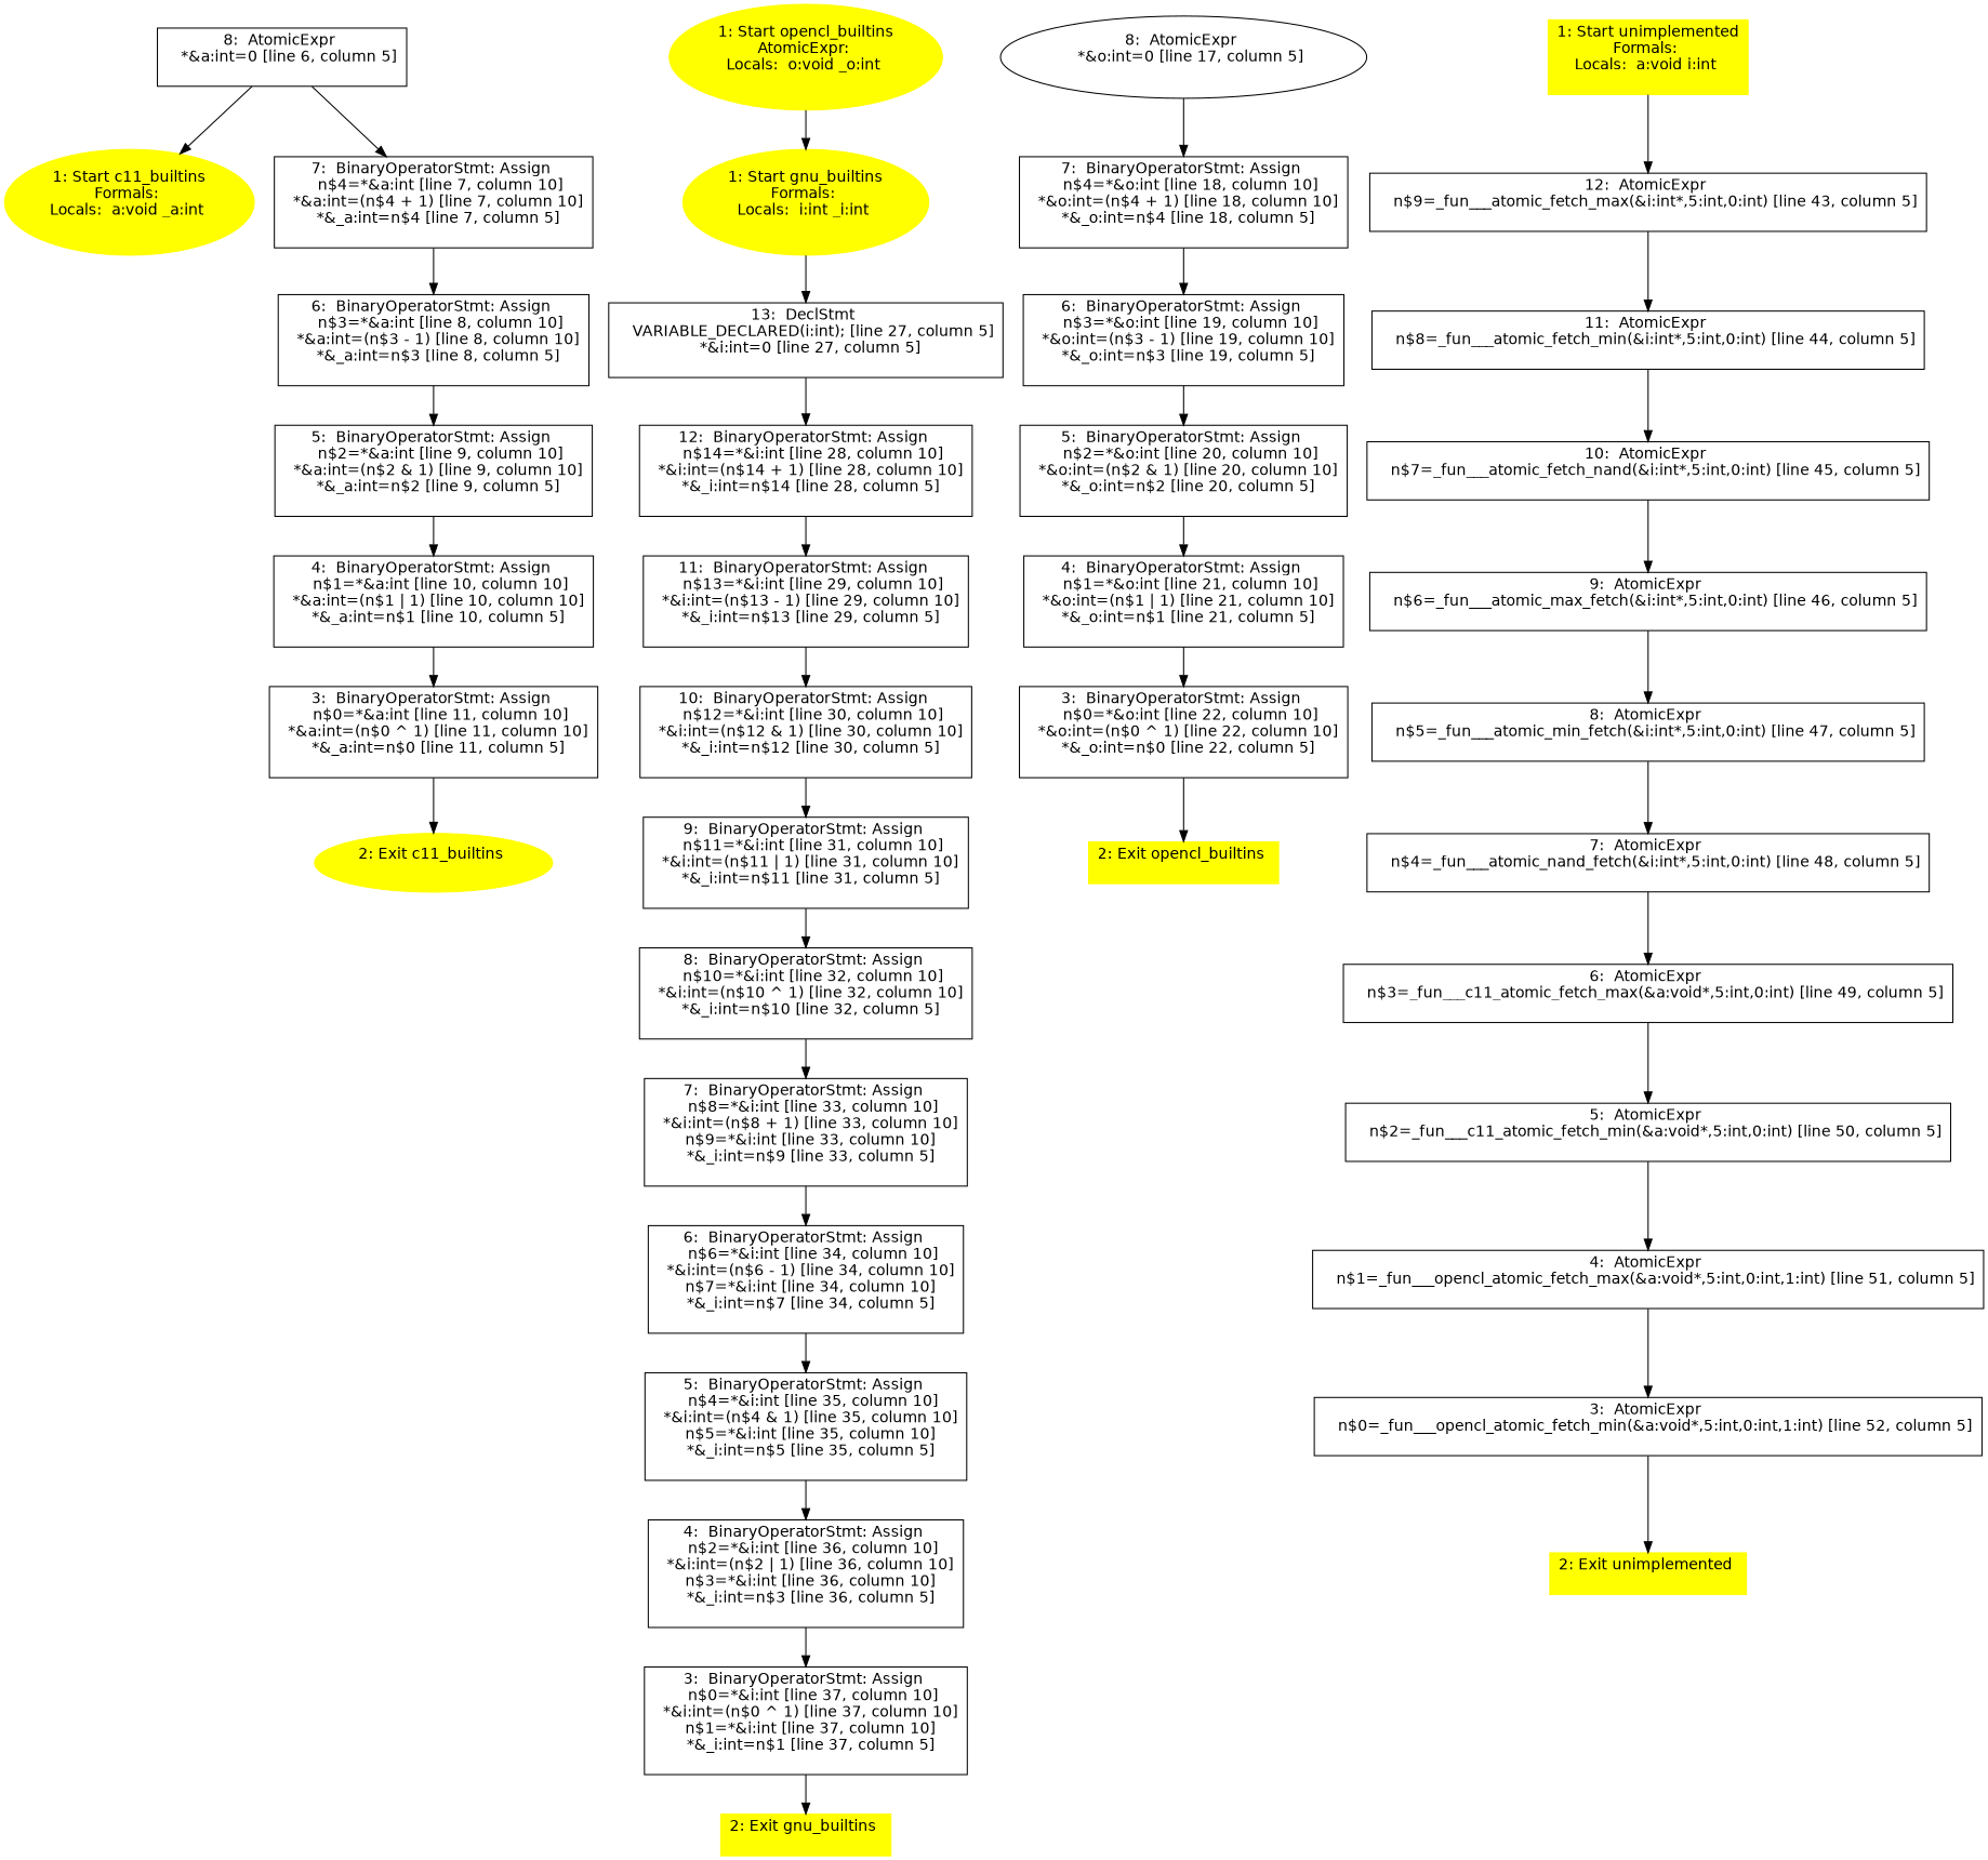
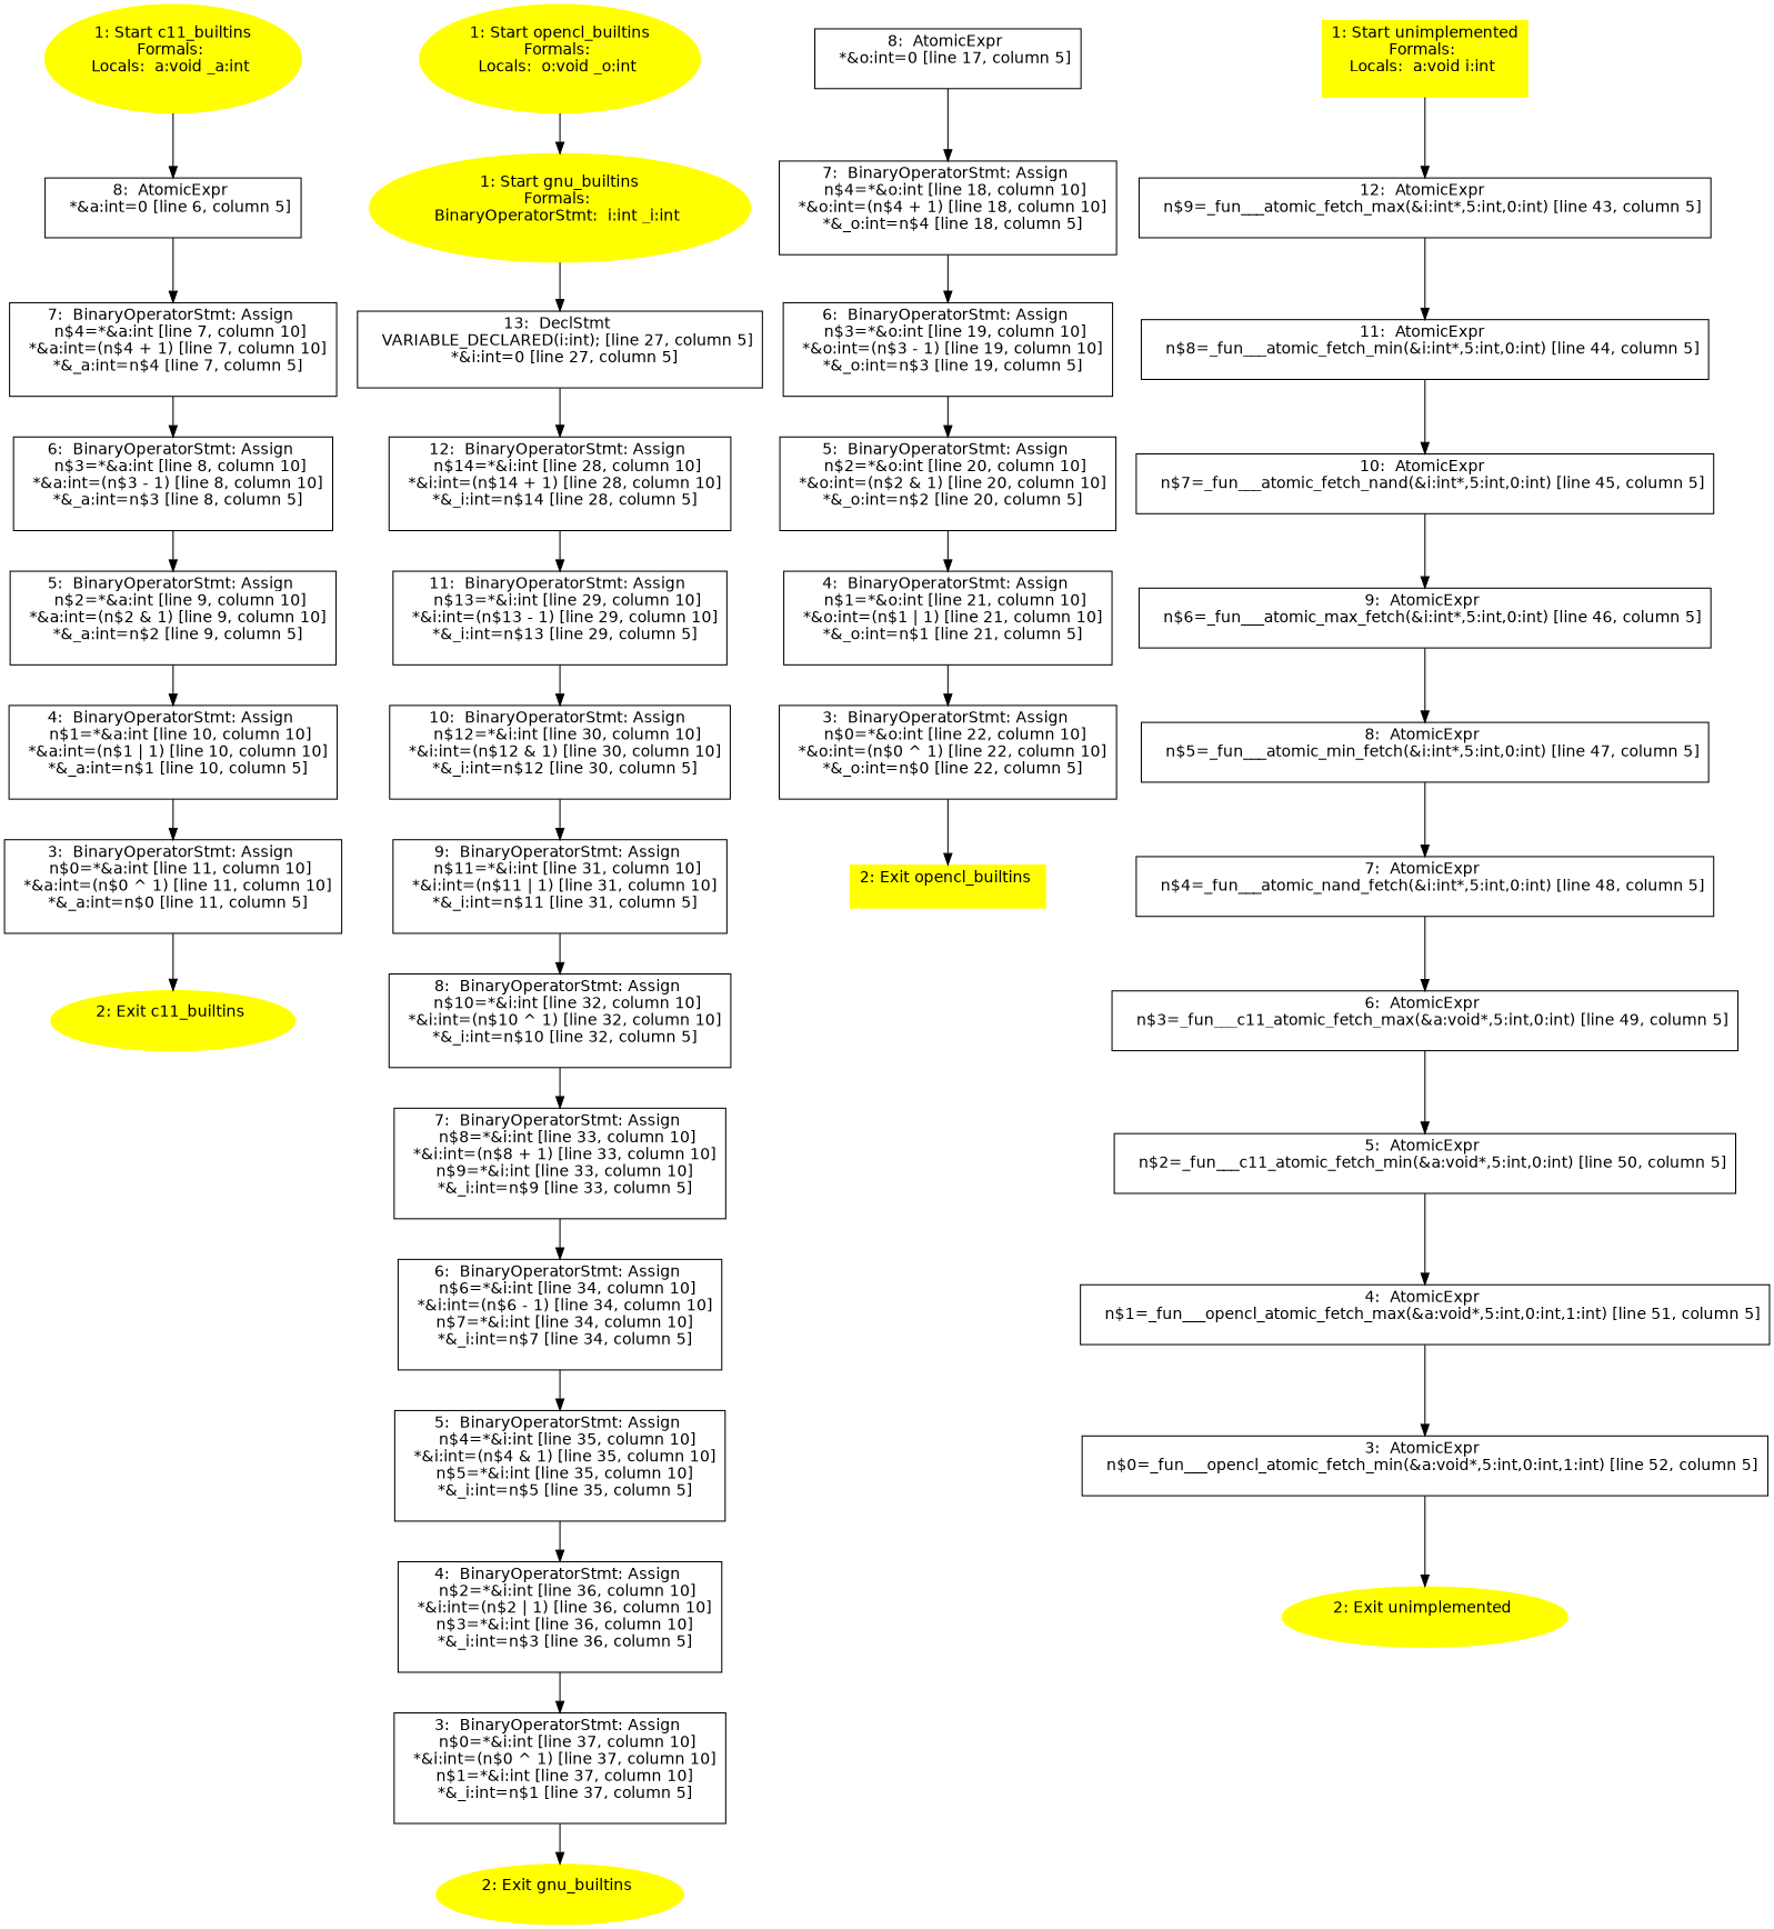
  digraph {
    fontname="DejaVu Sans"
    node [fontname="DejaVu Sans" shape=box]
    edge [fontname="DejaVu Sans"]
    n1 [color=yellow label="1: Start c11_builtins\nFormals: \nLocals:  a:void _a:int \n  " style=filled shape=""]
    n2 [label="8:  AtomicExpr \n   *&a:int=0 [line 6, column 5]\n "]
    n3 [label="7:  BinaryOperatorStmt: Assign \n   n$4=*&a:int [line 7, column 10]\n  *&a:int=(n$4 + 1) [line 7, column 10]\n  *&_a:int=n$4 [line 7, column 5]\n "]
    n4 [label="6:  BinaryOperatorStmt: Assign \n   n$3=*&a:int [line 8, column 10]\n  *&a:int=(n$3 - 1) [line 8, column 10]\n  *&_a:int=n$3 [line 8, column 5]\n "]
    n5 [color=yellow label="2: Exit c11_builtins \n  " style=filled shape=""]
    n6 [label="3:  BinaryOperatorStmt: Assign \n   n$0=*&a:int [line 11, column 10]\n  *&a:int=(n$0 ^ 1) [line 11, column 10]\n  *&_a:int=n$0 [line 11, column 5]\n "]
    n7 [label="4:  BinaryOperatorStmt: Assign \n   n$1=*&a:int [line 10, column 10]\n  *&a:int=(n$1 | 1) [line 10, column 10]\n  *&_a:int=n$1 [line 10, column 5]\n "]
    n8 [label="5:  BinaryOperatorStmt: Assign \n   n$2=*&a:int [line 9, column 10]\n  *&a:int=(n$2 & 1) [line 9, column 10]\n  *&_a:int=n$2 [line 9, column 5]\n "]
-   n9 [color=yellow label="1: Start gnu_builtins\nFormals: \nLocals:  i:int _i:int \n  " style=filled shape=""]
+   n9 [color=yellow label="1: Start gnu_builtins\nFormals: \nBinaryOperatorStmt:  i:int _i:int \n  " style=filled shape=""]
    n10 [label="13:  DeclStmt \n   VARIABLE_DECLARED(i:int); [line 27, column 5]\n  *&i:int=0 [line 27, column 5]\n "]
    n11 [label="12:  BinaryOperatorStmt: Assign \n   n$14=*&i:int [line 28, column 10]\n  *&i:int=(n$14 + 1) [line 28, column 10]\n  *&_i:int=n$14 [line 28, column 5]\n "]
    n12 [label="11:  BinaryOperatorStmt: Assign \n   n$13=*&i:int [line 29, column 10]\n  *&i:int=(n$13 - 1) [line 29, column 10]\n  *&_i:int=n$13 [line 29, column 5]\n "]
-   n13 [color=yellow label="2: Exit gnu_builtins \n  " style=filled]
+   n13 [color=yellow label="2: Exit gnu_builtins \n  " style=filled shape=""]
    n14 [label="3:  BinaryOperatorStmt: Assign \n   n$0=*&i:int [line 37, column 10]\n  *&i:int=(n$0 ^ 1) [line 37, column 10]\n  n$1=*&i:int [line 37, column 10]\n  *&_i:int=n$1 [line 37, column 5]\n "]
    n15 [label="4:  BinaryOperatorStmt: Assign \n   n$2=*&i:int [line 36, column 10]\n  *&i:int=(n$2 | 1) [line 36, column 10]\n  n$3=*&i:int [line 36, column 10]\n  *&_i:int=n$3 [line 36, column 5]\n "]
    n16 [label="5:  BinaryOperatorStmt: Assign \n   n$4=*&i:int [line 35, column 10]\n  *&i:int=(n$4 & 1) [line 35, column 10]\n  n$5=*&i:int [line 35, column 10]\n  *&_i:int=n$5 [line 35, column 5]\n "]
    n17 [label="6:  BinaryOperatorStmt: Assign \n   n$6=*&i:int [line 34, column 10]\n  *&i:int=(n$6 - 1) [line 34, column 10]\n  n$7=*&i:int [line 34, column 10]\n  *&_i:int=n$7 [line 34, column 5]\n "]
    n18 [label="7:  BinaryOperatorStmt: Assign \n   n$8=*&i:int [line 33, column 10]\n  *&i:int=(n$8 + 1) [line 33, column 10]\n  n$9=*&i:int [line 33, column 10]\n  *&_i:int=n$9 [line 33, column 5]\n "]
    n19 [label="8:  BinaryOperatorStmt: Assign \n   n$10=*&i:int [line 32, column 10]\n  *&i:int=(n$10 ^ 1) [line 32, column 10]\n  *&_i:int=n$10 [line 32, column 5]\n "]
    n20 [label="9:  BinaryOperatorStmt: Assign \n   n$11=*&i:int [line 31, column 10]\n  *&i:int=(n$11 | 1) [line 31, column 10]\n  *&_i:int=n$11 [line 31, column 5]\n "]
    n21 [label="10:  BinaryOperatorStmt: Assign \n   n$12=*&i:int [line 30, column 10]\n  *&i:int=(n$12 & 1) [line 30, column 10]\n  *&_i:int=n$12 [line 30, column 5]\n "]
-   n22 [color=yellow label="1: Start opencl_builtins\nAtomicExpr: \nLocals:  o:void _o:int \n  " style=filled shape=""]
-   n23 [label="8:  AtomicExpr \n   *&o:int=0 [line 17, column 5]\n " shape=ellipse]
+   n22 [color=yellow label="1: Start opencl_builtins\nFormals: \nLocals:  o:void _o:int \n  " style=filled shape=""]
+   n23 [label="8:  AtomicExpr \n   *&o:int=0 [line 17, column 5]\n "]
    n24 [label="7:  BinaryOperatorStmt: Assign \n   n$4=*&o:int [line 18, column 10]\n  *&o:int=(n$4 + 1) [line 18, column 10]\n  *&_o:int=n$4 [line 18, column 5]\n "]
    n25 [label="6:  BinaryOperatorStmt: Assign \n   n$3=*&o:int [line 19, column 10]\n  *&o:int=(n$3 - 1) [line 19, column 10]\n  *&_o:int=n$3 [line 19, column 5]\n "]
    n26 [color=yellow label="2: Exit opencl_builtins \n  " style=filled]
    n27 [label="3:  BinaryOperatorStmt: Assign \n   n$0=*&o:int [line 22, column 10]\n  *&o:int=(n$0 ^ 1) [line 22, column 10]\n  *&_o:int=n$0 [line 22, column 5]\n "]
    n28 [label="4:  BinaryOperatorStmt: Assign \n   n$1=*&o:int [line 21, column 10]\n  *&o:int=(n$1 | 1) [line 21, column 10]\n  *&_o:int=n$1 [line 21, column 5]\n "]
    n29 [label="5:  BinaryOperatorStmt: Assign \n   n$2=*&o:int [line 20, column 10]\n  *&o:int=(n$2 & 1) [line 20, column 10]\n  *&_o:int=n$2 [line 20, column 5]\n "]
    n30 [color=yellow label="1: Start unimplemented\nFormals: \nLocals:  a:void i:int \n  " style=filled]
    n31 [label="12:  AtomicExpr \n   n$9=_fun___atomic_fetch_max(&i:int*,5:int,0:int) [line 43, column 5]\n "]
    n32 [label="11:  AtomicExpr \n   n$8=_fun___atomic_fetch_min(&i:int*,5:int,0:int) [line 44, column 5]\n "]
    n33 [label="10:  AtomicExpr \n   n$7=_fun___atomic_fetch_nand(&i:int*,5:int,0:int) [line 45, column 5]\n "]
-   n34 [color=yellow label="2: Exit unimplemented \n  " style=filled]
+   n34 [color=yellow label="2: Exit unimplemented \n  " style=filled shape=""]
    n35 [label="3:  AtomicExpr \n   n$0=_fun___opencl_atomic_fetch_min(&a:void*,5:int,0:int,1:int) [line 52, column 5]\n "]
    n36 [label="4:  AtomicExpr \n   n$1=_fun___opencl_atomic_fetch_max(&a:void*,5:int,0:int,1:int) [line 51, column 5]\n "]
    n37 [label="5:  AtomicExpr \n   n$2=_fun___c11_atomic_fetch_min(&a:void*,5:int,0:int) [line 50, column 5]\n "]
    n38 [label="6:  AtomicExpr \n   n$3=_fun___c11_atomic_fetch_max(&a:void*,5:int,0:int) [line 49, column 5]\n "]
    n39 [label="7:  AtomicExpr \n   n$4=_fun___atomic_nand_fetch(&i:int*,5:int,0:int) [line 48, column 5]\n "]
    n40 [label="8:  AtomicExpr \n   n$5=_fun___atomic_min_fetch(&i:int*,5:int,0:int) [line 47, column 5]\n "]
    n41 [label="9:  AtomicExpr \n   n$6=_fun___atomic_max_fetch(&i:int*,5:int,0:int) [line 46, column 5]\n "]
-   n2 -> n1
+   n1 -> n2
    n2 -> n3
    n3 -> n4
    n4 -> n8
    n6 -> n5
    n7 -> n6
    n8 -> n7
    n9 -> n10
    n10 -> n11
    n11 -> n12
    n12 -> n21
    n14 -> n13
    n15 -> n14
    n16 -> n15
    n17 -> n16
    n18 -> n17
    n19 -> n18
    n20 -> n19
    n21 -> n20
    n22 -> n9
    n23 -> n24
    n24 -> n25
    n25 -> n29
    n27 -> n26
    n28 -> n27
    n29 -> n28
    n30 -> n31
    n31 -> n32
    n32 -> n33
    n33 -> n41
    n35 -> n34
    n36 -> n35
    n37 -> n36
    n38 -> n37
    n39 -> n38
    n40 -> n39
    n41 -> n40
  }
